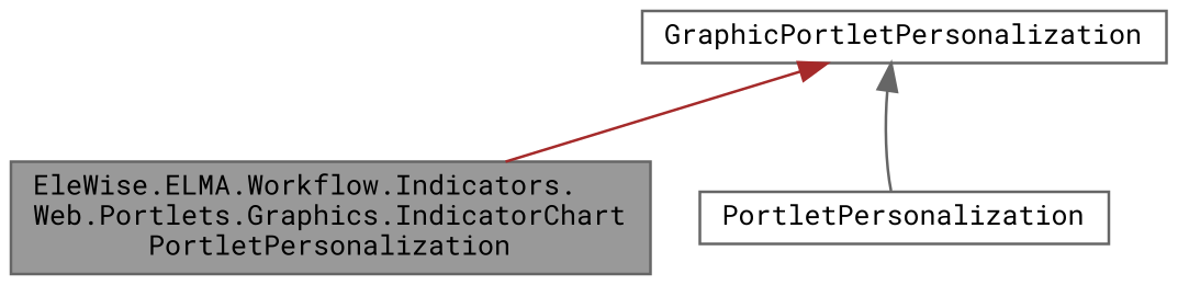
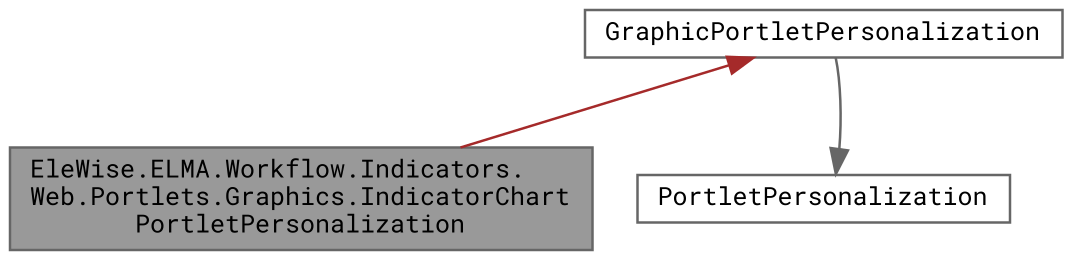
  digraph {
    fontname="Roboto Mono"
    node [color=gray40 fillcolor=white fontname="Roboto Mono" fontsize=10 shape=box style=filled]
    edge [dir=back fontname="Roboto Mono" fontsize=10 labelfontname=Helvetica labelfontsize=10 style=solid]
    n1 [fillcolor=grey60 fontcolor=black height=0.2 label="EleWise.ELMA.Workflow.Indicators.\lWeb.Portlets.Graphics.IndicatorChart\lPortletPersonalization" width=0.4]
    n2 [height=0.2 label=GraphicPortletPersonalization width=0.4]
    n3 [height=0.2 label=PortletPersonalization width=0.4]
    n2 -> n1 [color=brown]
-   n2 -> n3 [color=gray40]
+   n3 -> n2 [color=gray40]
  }
